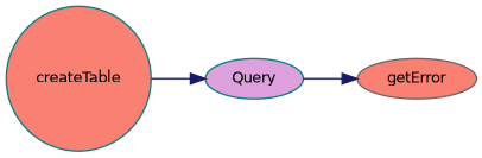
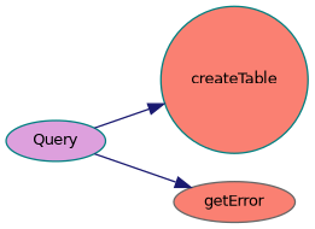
  digraph {
    rankdir=LR
    node [color=teal fillcolor=salmon fontname=Helvetica fontsize=10 shape=ellipse style=filled]
    edge [color=midnightblue fontname=Helvetica fontsize=10 labelfontname=Helvetica labelfontsize=10 style=solid]
    n1 [fontcolor=black height=0.2 label=createTable shape=circle width=0.4]
    n2 [fillcolor=plum height=0.2 label=Query width=0.4]
    n3 [color=gray40 height=0.2 label=getError width=0.4]
-   n1 -> n2
+   n2 -> n1
    n2 -> n3
  }
